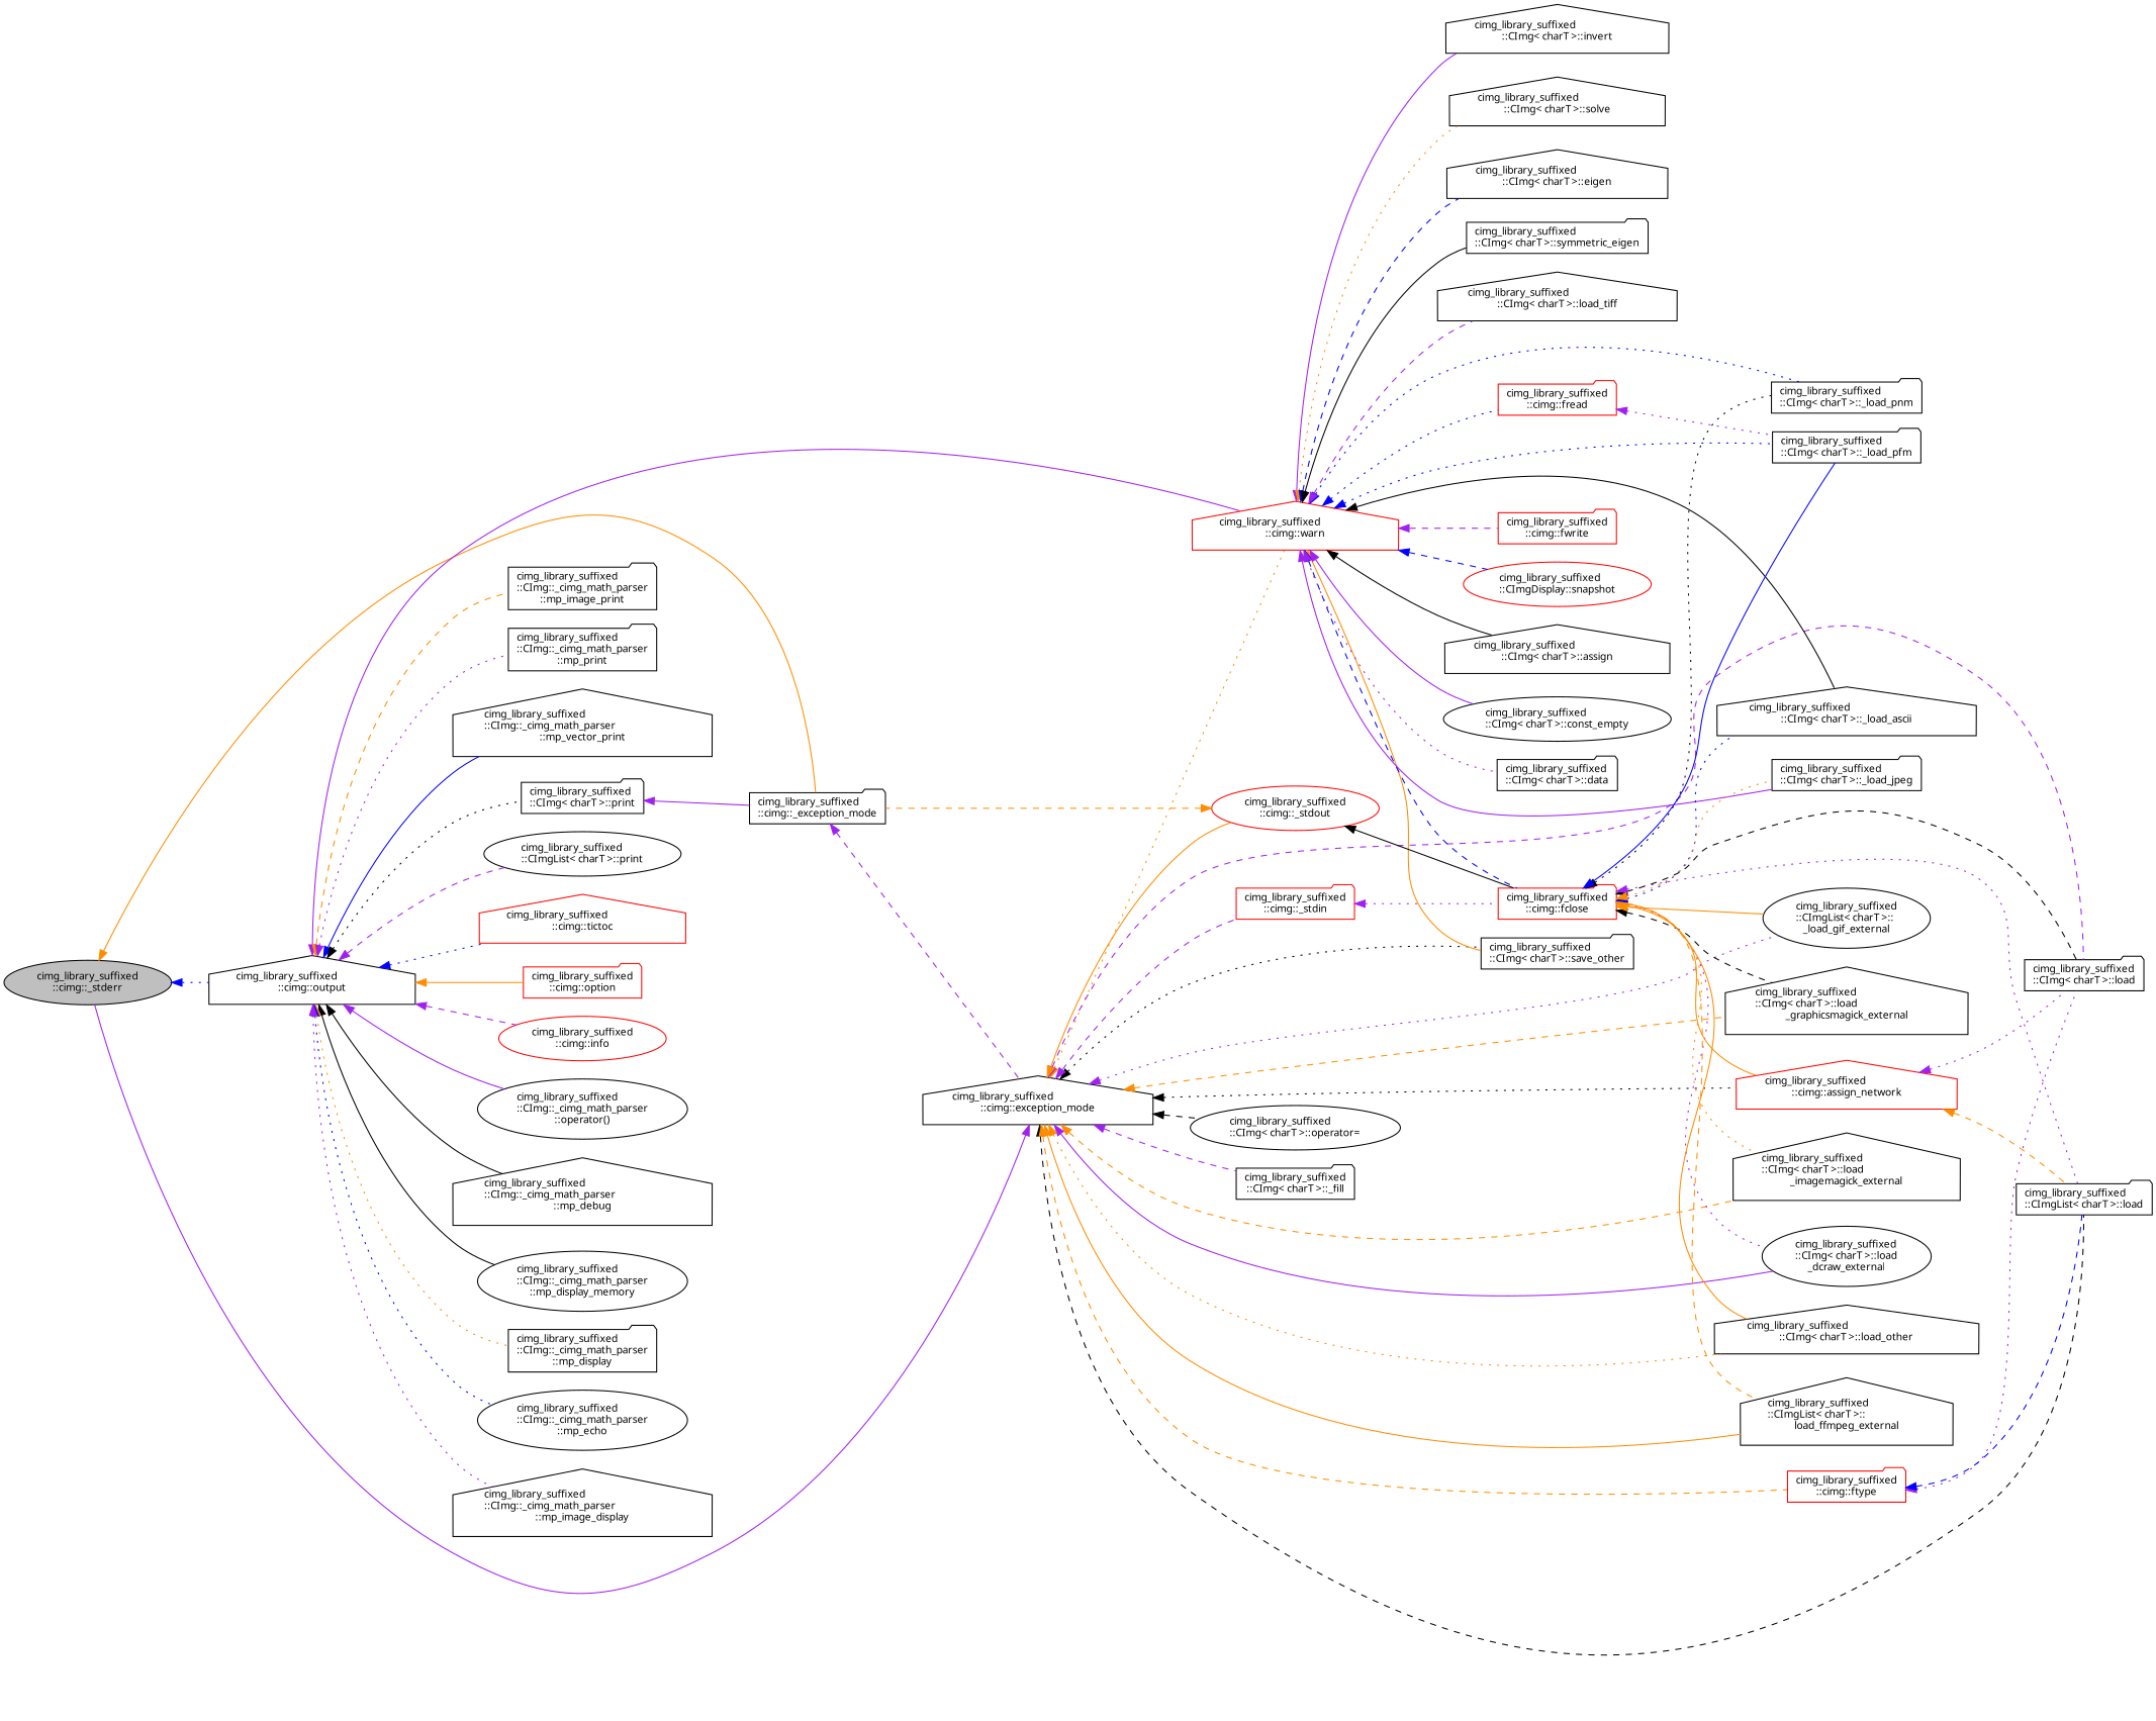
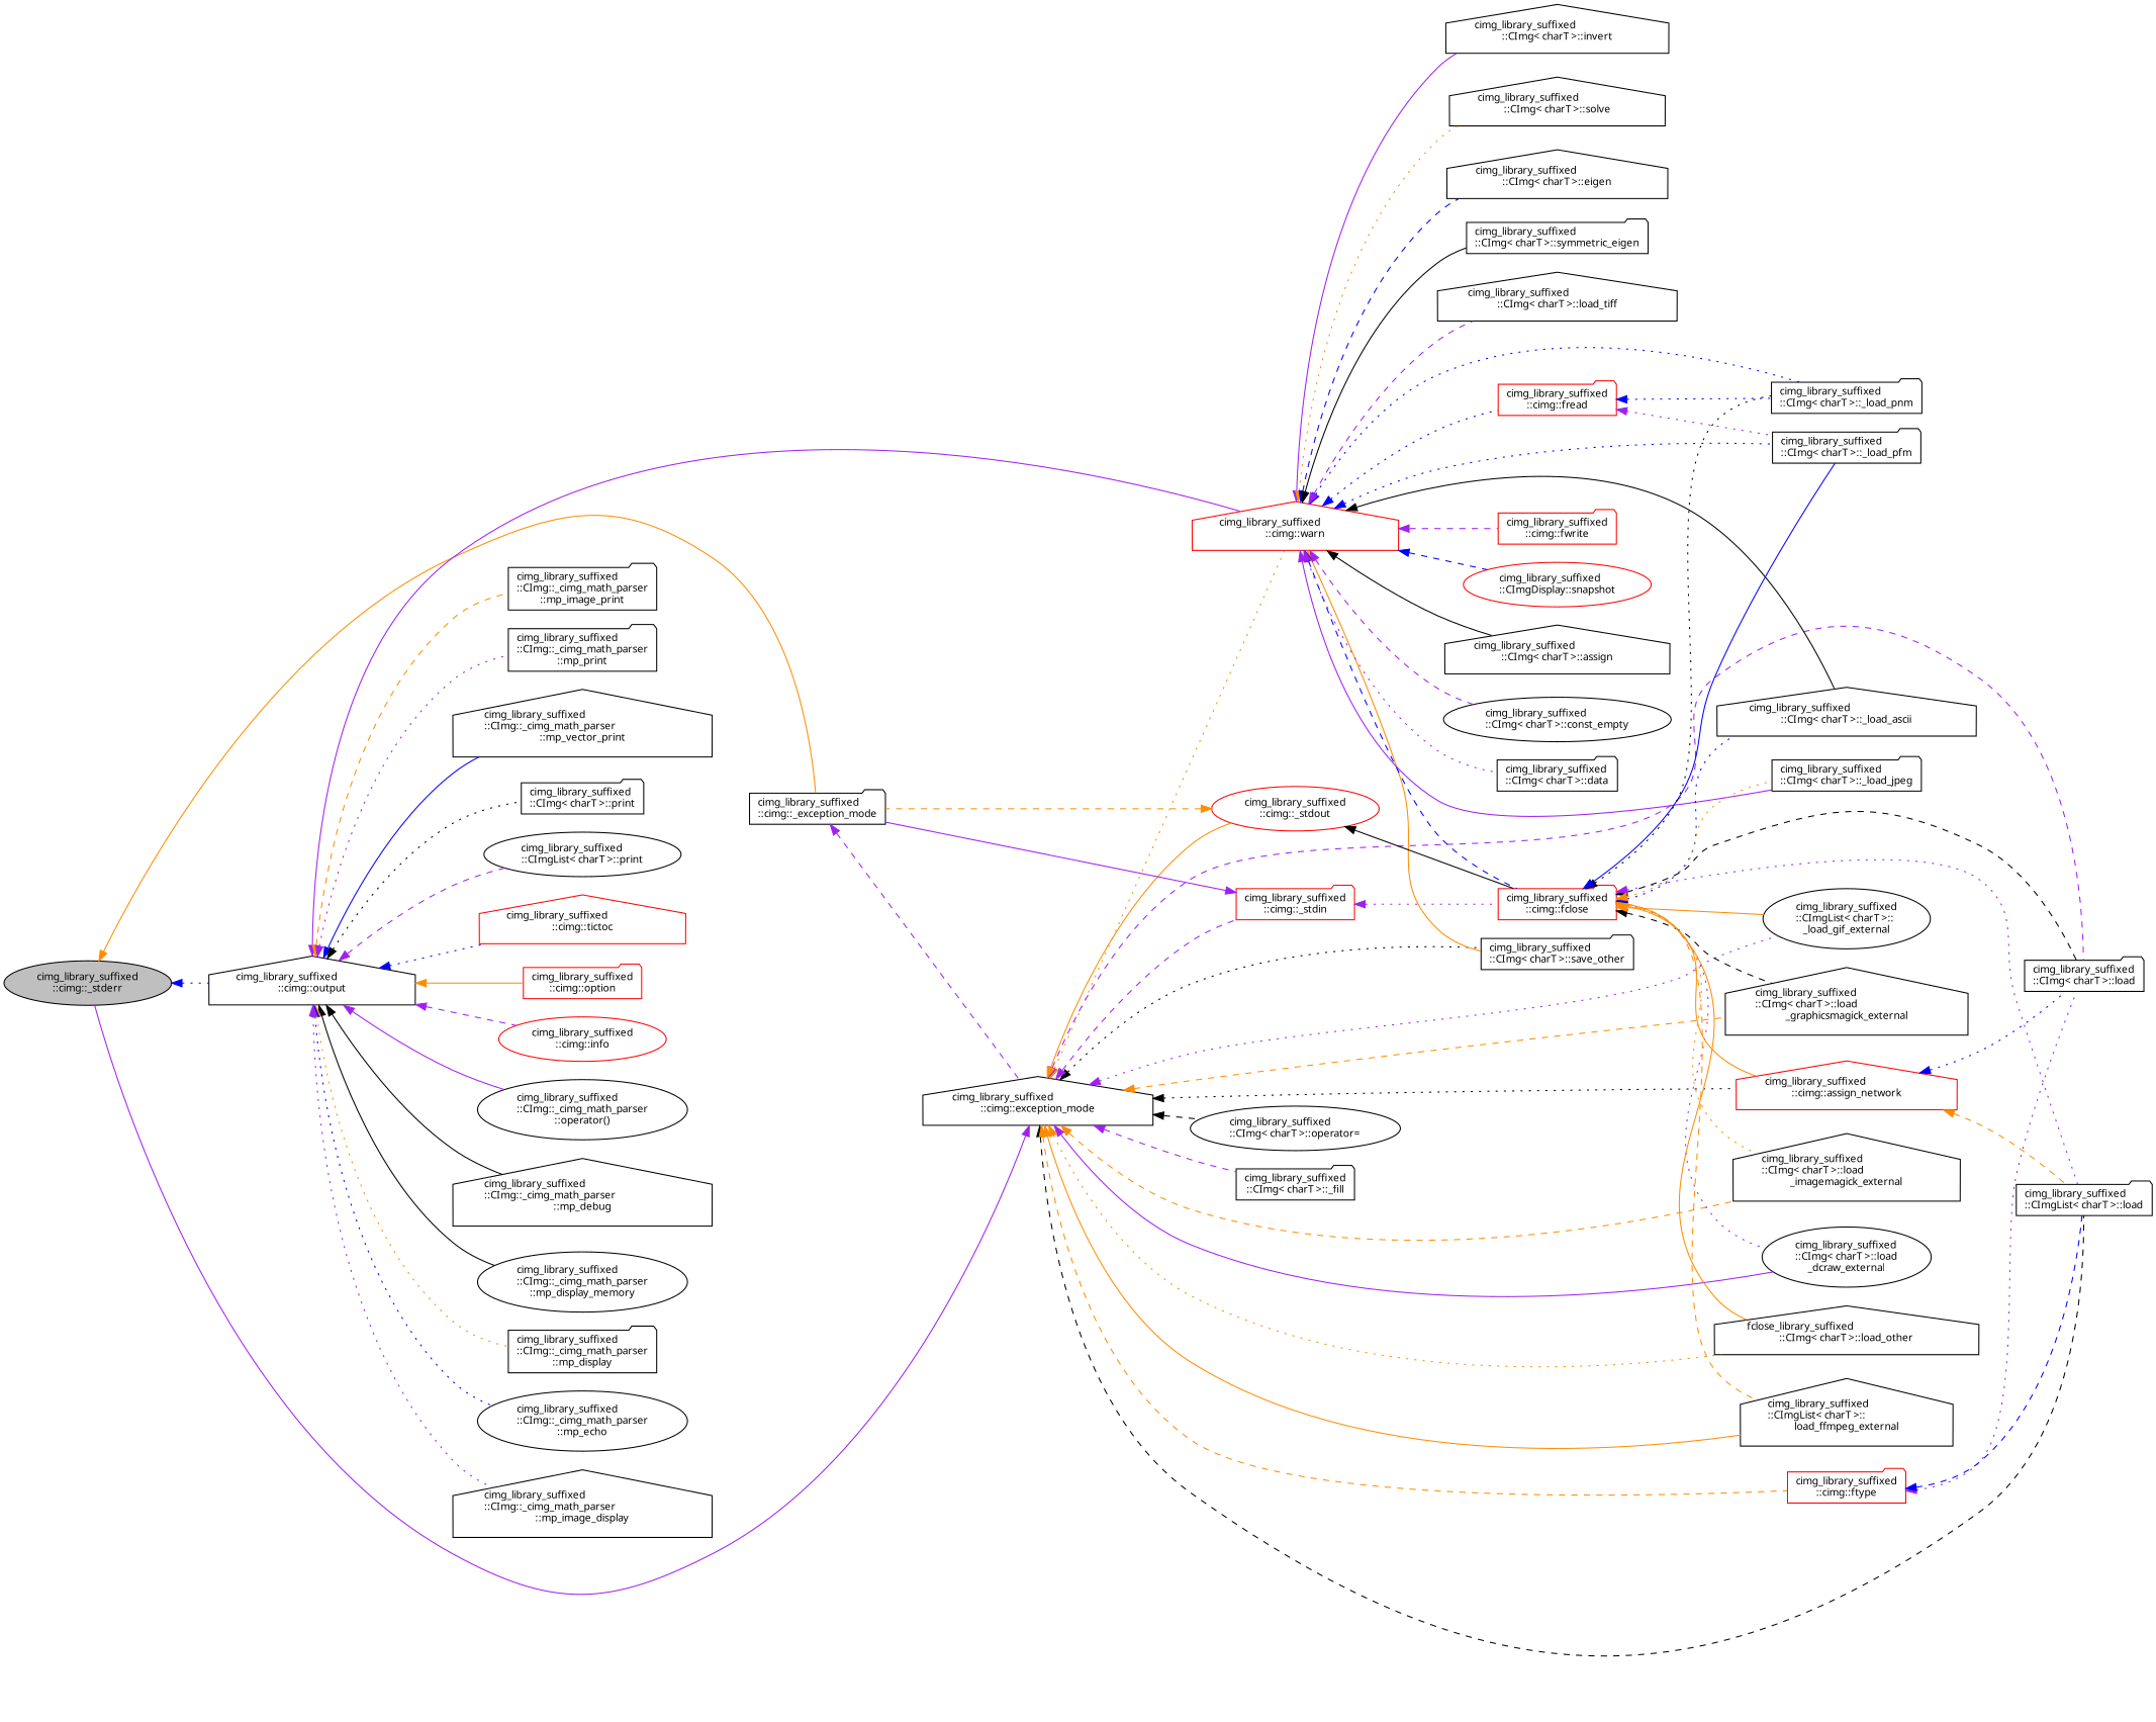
  digraph {
    fontname="Noto Sans"
    rankdir=LR
    node [color=black fillcolor=white fontname="Noto Sans" fontsize=10 shape=folder style=filled]
    edge [color=purple dir=back fontname="Noto Sans" fontsize=10 labelfontname=Helvetica labelfontsize=10 style=dotted]
    n1 [fillcolor=grey75 fontcolor=black height=0.2 label="cimg_library_suffixed\l::cimg::_stderr" shape=ellipse width=0.4]
    n2 [height=0.2 label="cimg_library_suffixed\l::cimg::_exception_mode" width=0.4]
    n3 [height=0.2 label="cimg_library_suffixed\l::cimg::output" shape=house width=0.4]
    n4 [height=0.2 label="cimg_library_suffixed\l::cimg::exception_mode" shape=house width=0.4]
    n5 [color=red height=0.2 label="cimg_library_suffixed\l::cimg::warn" shape=house width=0.4]
    n6 [color=red height=0.2 label="cimg_library_suffixed\l::cimg::option" width=0.4]
    n7 [color=red height=0.2 label="cimg_library_suffixed\l::cimg::info" shape=ellipse width=0.4]
    n8 [height=0.2 label="cimg_library_suffixed\l::CImg::_cimg_math_parser\l::operator()" shape=ellipse width=0.4]
    n9 [height=0.2 label="cimg_library_suffixed\l::CImg::_cimg_math_parser\l::mp_debug" shape=house width=0.4]
    n10 [height=0.2 label="cimg_library_suffixed\l::CImg::_cimg_math_parser\l::mp_display_memory" shape=ellipse width=0.4]
    n11 [height=0.2 label="cimg_library_suffixed\l::CImg::_cimg_math_parser\l::mp_display" width=0.4]
    n12 [height=0.2 label="cimg_library_suffixed\l::CImg::_cimg_math_parser\l::mp_echo" shape=ellipse width=0.4]
    n13 [height=0.2 label="cimg_library_suffixed\l::CImg::_cimg_math_parser\l::mp_image_display" shape=house width=0.4]
    n14 [height=0.2 label="cimg_library_suffixed\l::CImg::_cimg_math_parser\l::mp_image_print" width=0.4]
    n15 [height=0.2 label="cimg_library_suffixed\l::CImg::_cimg_math_parser\l::mp_print" width=0.4]
    n16 [height=0.2 label="cimg_library_suffixed\l::CImg::_cimg_math_parser\l::mp_vector_print" shape=house width=0.4]
    n17 [height=0.2 label="cimg_library_suffixed\l::CImg\< charT \>::print" width=0.4]
    n18 [height=0.2 label="cimg_library_suffixed\l::CImgList\< charT \>::print" shape=ellipse width=0.4]
    n19 [color=red height=0.2 label="cimg_library_suffixed\l::cimg::tictoc" shape=house width=0.4]
    n20 [height=0.2 label="cimg_library_suffixed\l::CImg\< charT \>::load" width=0.4]
    n21 [height=0.2 label="cimg_library_suffixed\l::CImg\< charT \>::load\l_graphicsmagick_external" shape=house width=0.4]
    n22 [height=0.2 label="cimg_library_suffixed\l::CImg\< charT \>::load\l_imagemagick_external" shape=house width=0.4]
    n23 [height=0.2 label="cimg_library_suffixed\l::CImg\< charT \>::load\l_dcraw_external" shape=ellipse width=0.4]
-   n24 [height=0.2 label="cimg_library_suffixed\l::CImg\< charT \>::load_other" shape=house width=0.4]
+   n24 [height=0.2 label="fclose_library_suffixed\l::CImg\< charT \>::load_other" shape=house width=0.4]
    n25 [height=0.2 label="cimg_library_suffixed\l::CImgList\< charT \>::load" width=0.4]
    n26 [height=0.2 label="cimg_library_suffixed\l::CImgList\< charT \>::\lload_ffmpeg_external" shape=house width=0.4]
    n27 [height=0.2 label="cimg_library_suffixed\l::CImgList\< charT \>::\l_load_gif_external" shape=ellipse width=0.4]
    n28 [color=red height=0.2 label="cimg_library_suffixed\l::cimg::assign_network" shape=house width=0.4]
    n29 [height=0.2 label="cimg_library_suffixed\l::CImg\< charT \>::save_other" width=0.4]
    n30 [height=0.2 label="cimg_library_suffixed\l::CImg\< charT \>::operator=" shape=ellipse width=0.4]
    n31 [height=0.2 label="cimg_library_suffixed\l::CImg\< charT \>::_fill" width=0.4]
    n32 [color=red height=0.2 label="cimg_library_suffixed\l::cimg::_stdin" width=0.4]
    n33 [color=red height=0.2 label="cimg_library_suffixed\l::cimg::_stdout" shape=ellipse width=0.4]
    n34 [color=red height=0.2 label="cimg_library_suffixed\l::cimg::ftype" width=0.4]
    n35 [color=red height=0.2 label="cimg_library_suffixed\l::cimg::fclose" width=0.4]
    n36 [height=0.2 label="cimg_library_suffixed\l::CImg\< charT \>::_load_ascii" shape=house width=0.4]
    n37 [height=0.2 label="cimg_library_suffixed\l::CImg\< charT \>::_load_jpeg" width=0.4]
    n38 [height=0.2 label="cimg_library_suffixed\l::CImg\< charT \>::_load_pnm" width=0.4]
    n39 [height=0.2 label="cimg_library_suffixed\l::CImg\< charT \>::_load_pfm" width=0.4]
    n40 [color=red height=0.2 label="cimg_library_suffixed\l::cimg::fread" width=0.4]
    n41 [color=red height=0.2 label="cimg_library_suffixed\l::cimg::fwrite" width=0.4]
    n42 [color=red height=0.2 label="cimg_library_suffixed\l::CImgDisplay::snapshot" shape=ellipse width=0.4]
    n43 [height=0.2 label="cimg_library_suffixed\l::CImg\< charT \>::assign" shape=house width=0.4]
    n44 [height=0.2 label="cimg_library_suffixed\l::CImg\< charT \>::const_empty" shape=ellipse width=0.4]
    n45 [height=0.2 label="cimg_library_suffixed\l::CImg\< charT \>::data" width=0.4]
    n46 [height=0.2 label="cimg_library_suffixed\l::CImg\< charT \>::invert" shape=house width=0.4]
    n47 [height=0.2 label="cimg_library_suffixed\l::CImg\< charT \>::solve" shape=house width=0.4]
    n48 [height=0.2 label="cimg_library_suffixed\l::CImg\< charT \>::eigen" shape=house width=0.4]
    n49 [height=0.2 label="cimg_library_suffixed\l::CImg\< charT \>::symmetric_eigen" width=0.4]
    n50 [height=0.2 label="cimg_library_suffixed\l::CImg\< charT \>::load_tiff" shape=house width=0.4]
    n1 -> n2 [color=darkorange style=solid]
    n1 -> n3 [color=blue]
    n2 -> n4 [style=dashed]
    n3 -> n5 [style=solid]
    n3 -> n6 [color=darkorange style=solid]
    n3 -> n7 [style=dashed]
    n3 -> n8 [style=solid]
    n3 -> n9 [color=black style=solid]
    n3 -> n10 [color=black style=solid]
    n3 -> n11 [color=darkorange]
    n3 -> n12 [color=blue]
    n3 -> n13
    n3 -> n14 [color=darkorange style=dashed]
    n3 -> n15
    n3 -> n16 [color=blue style=solid]
    n3 -> n17 [color=black]
    n3 -> n18 [style=dashed]
    n3 -> n19 [color=blue]
    n4 -> n1 [style=solid]
    n4 -> n5 [color=darkorange]
    n4 -> n20 [style=dashed]
    n4 -> n21 [color=darkorange style=dashed]
    n4 -> n22 [color=darkorange style=dashed]
    n4 -> n23 [style=solid]
    n4 -> n24 [color=darkorange]
    n4 -> n25 [color=black style=dashed]
    n4 -> n26 [color=darkorange style=solid]
    n4 -> n27
    n4 -> n28 [color=black]
    n4 -> n29 [color=black]
    n4 -> n30 [color=black style=dashed]
    n4 -> n31 [style=dashed]
    n4 -> n32 [style=dashed]
    n4 -> n33 [color=darkorange style=solid]
    n4 -> n34 [color=darkorange style=dashed]
    n5 -> n29 [color=darkorange style=solid]
    n5 -> n35 [color=blue style=dashed]
    n5 -> n36 [color=black style=solid]
    n5 -> n37 [style=solid]
    n5 -> n38 [color=blue]
    n5 -> n39 [color=blue]
    n5 -> n40 [color=blue]
    n5 -> n41 [style=dashed]
    n5 -> n42 [color=blue style=dashed]
    n5 -> n43 [color=black style=solid]
-   n5 -> n44 [style=solid]
+   n5 -> n44 [style=dashed]
    n5 -> n45
    n5 -> n46 [style=solid]
    n5 -> n47 [color=darkorange]
    n5 -> n48 [color=blue style=dashed]
    n5 -> n49 [color=black style=solid]
    n5 -> n50 [style=dashed]
-   n28 -> n20
+   n28 -> n20 [color=blue]
    n28 -> n25 [color=darkorange style=dashed]
-   n17 -> n2 [style=solid]
+   n32 -> n2 [style=solid]
    n32 -> n35
    n33 -> n2 [color=darkorange style=dashed]
    n33 -> n35 [color=black style=solid]
    n34 -> n20
    n34 -> n25 [color=blue style=dashed]
    n35 -> n20 [color=black style=dashed]
    n35 -> n21 [color=black style=dashed]
    n35 -> n22 [color=darkorange]
    n35 -> n23
    n35 -> n24 [color=darkorange style=solid]
    n35 -> n25
    n35 -> n26 [color=darkorange style=dashed]
    n35 -> n27 [color=darkorange style=solid]
    n35 -> n28 [color=darkorange style=solid]
    n35 -> n36 [color=blue]
    n35 -> n37 [color=darkorange]
    n35 -> n38 [color=black]
    n35 -> n39 [color=blue style=solid]
+   n40 -> n38 [color=blue]
    n40 -> n39
  }
